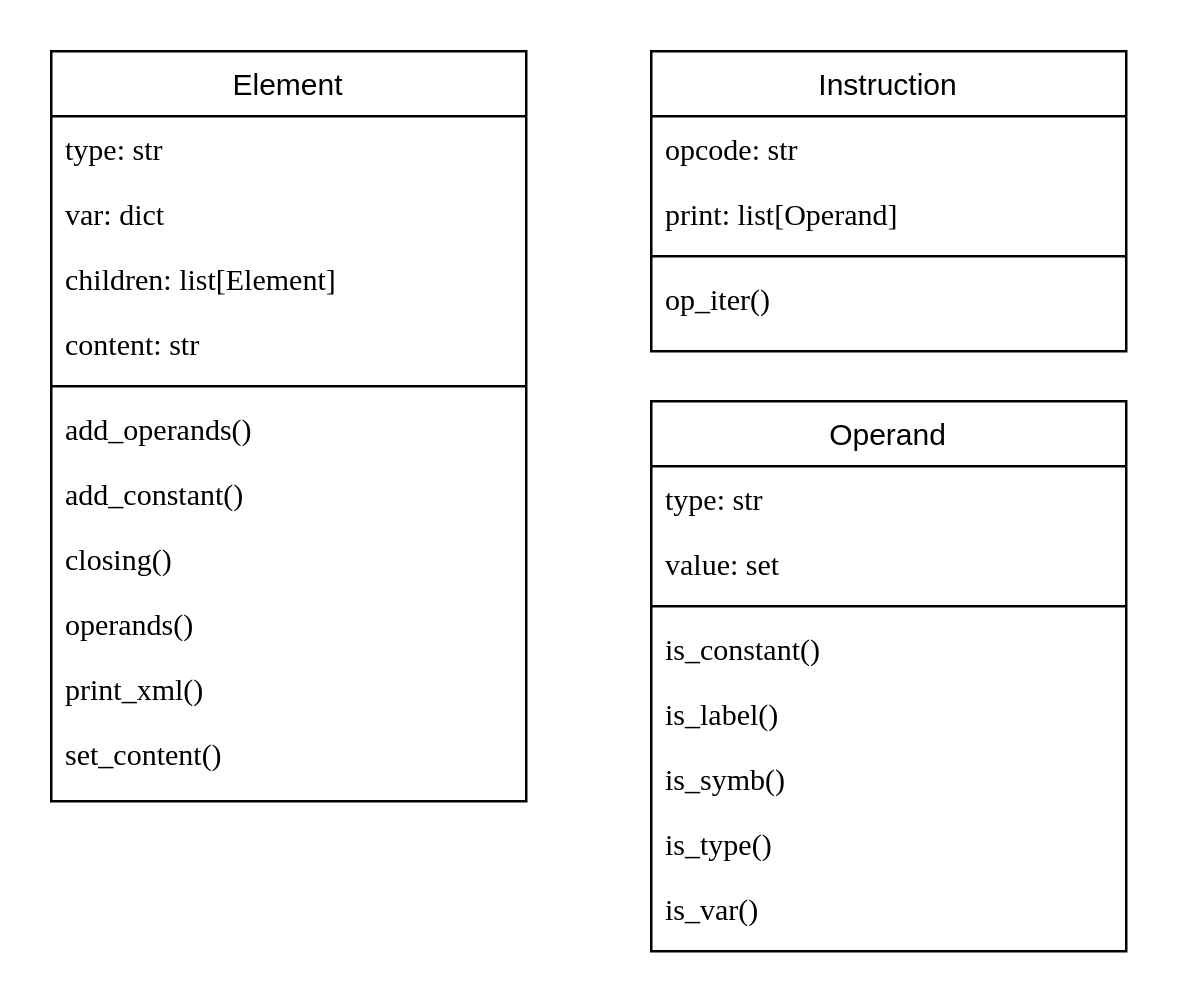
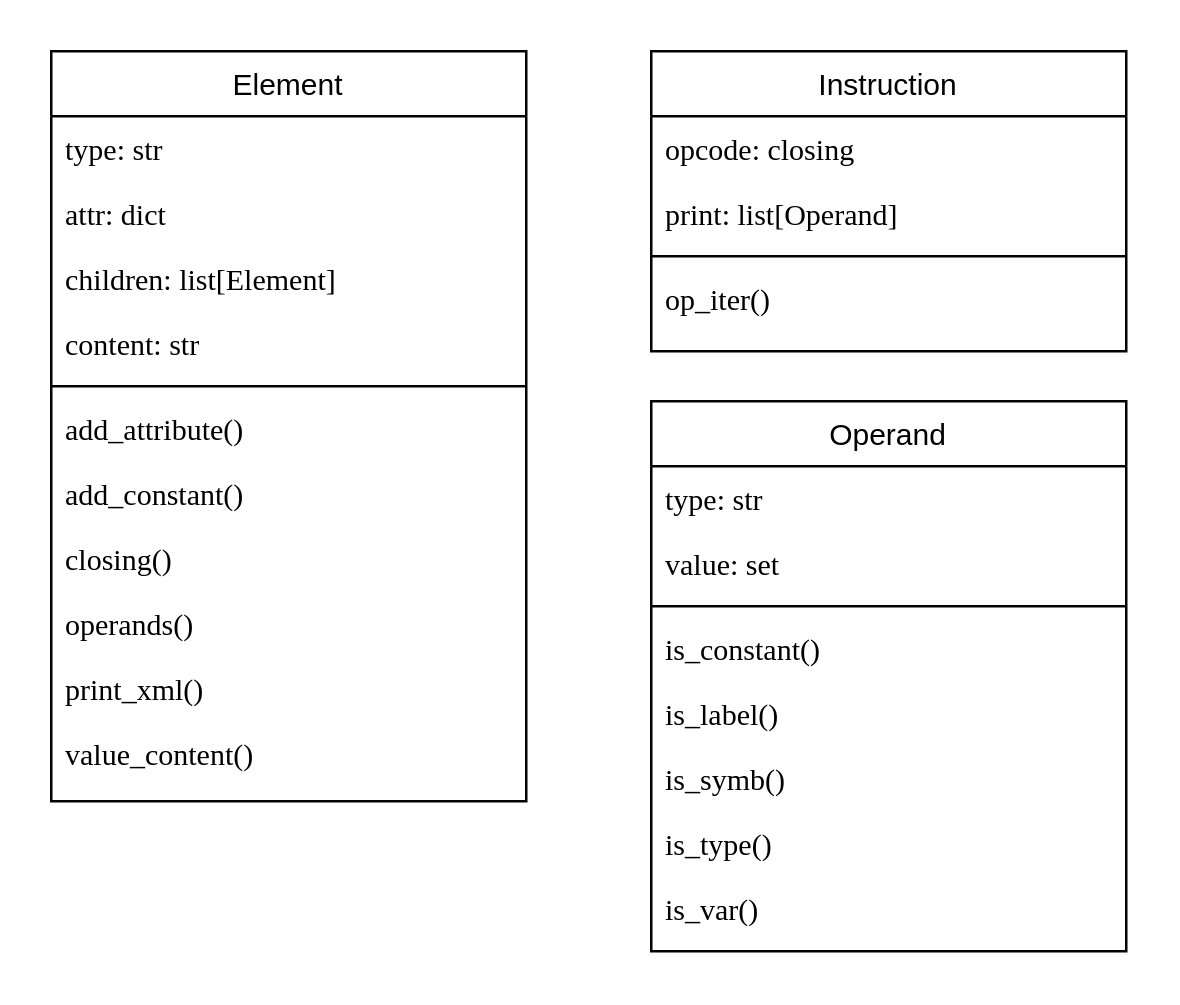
  <mxCell id="0" />
  <mxCell id="1" parent="0" />
  <mxCell id="2" value="Instruction" style="swimlane;fontStyle=0;align=center;verticalAlign=top;childLayout=stackLayout;horizontal=1;startSize=26;horizontalStack=0;resizeParent=1;resizeLast=0;collapsible=1;marginBottom=0;rounded=0;shadow=0;strokeWidth=1;" parent="1" vertex="1"><mxGeometry x="260" y="20" width="190" height="120" as="geometry"><mxRectangle x="230" y="140" width="160" height="26" as="alternateBounds" /></mxGeometry></mxCell>
- <mxCell id="3" value="opcode: str" style="text;align=left;verticalAlign=top;spacingLeft=4;spacingRight=4;overflow=hidden;rotatable=0;points=[[0,0.5],[1,0.5]];portConstraint=eastwest;fontFamily=Lucida Console;" parent="2" vertex="1"><mxGeometry y="26" width="190" height="26" as="geometry" /></mxCell>
+ <mxCell id="3" value="opcode: closing" style="text;align=left;verticalAlign=top;spacingLeft=4;spacingRight=4;overflow=hidden;rotatable=0;points=[[0,0.5],[1,0.5]];portConstraint=eastwest;fontFamily=Lucida Console;" parent="2" vertex="1"><mxGeometry y="26" width="190" height="26" as="geometry" /></mxCell>
  <mxCell id="4" value="print: list[Operand]" style="text;align=left;verticalAlign=top;spacingLeft=4;spacingRight=4;overflow=hidden;rotatable=0;points=[[0,0.5],[1,0.5]];portConstraint=eastwest;rounded=0;shadow=0;html=0;fontFamily=Lucida Console;" parent="2" vertex="1"><mxGeometry y="52" width="190" height="26" as="geometry" /></mxCell>
  <mxCell id="5" value="" style="line;html=1;strokeWidth=1;align=left;verticalAlign=middle;spacingTop=-1;spacingLeft=3;spacingRight=3;rotatable=0;labelPosition=right;points=[];portConstraint=eastwest;" parent="2" vertex="1"><mxGeometry y="78" width="190" height="8" as="geometry" /></mxCell>
  <mxCell id="6" value="op_iter()" style="text;align=left;verticalAlign=top;spacingLeft=4;spacingRight=4;overflow=hidden;rotatable=0;points=[[0,0.5],[1,0.5]];portConstraint=eastwest;fontFamily=Lucida Console;" parent="2" vertex="1"><mxGeometry y="86" width="190" height="26" as="geometry" /></mxCell>
  <mxCell id="7" value="Operand" style="swimlane;fontStyle=0;align=center;verticalAlign=top;childLayout=stackLayout;horizontal=1;startSize=26;horizontalStack=0;resizeParent=1;resizeLast=0;collapsible=1;marginBottom=0;rounded=0;shadow=0;strokeWidth=1;" parent="1" vertex="1"><mxGeometry x="260" y="160" width="190" height="220" as="geometry"><mxRectangle x="230" y="140" width="160" height="26" as="alternateBounds" /></mxGeometry></mxCell>
  <mxCell id="8" value="type: str" style="text;align=left;verticalAlign=top;spacingLeft=4;spacingRight=4;overflow=hidden;rotatable=0;points=[[0,0.5],[1,0.5]];portConstraint=eastwest;fontFamily=Lucida Console;" parent="7" vertex="1"><mxGeometry y="26" width="190" height="26" as="geometry" /></mxCell>
  <mxCell id="9" value="value: set" style="text;align=left;verticalAlign=top;spacingLeft=4;spacingRight=4;overflow=hidden;rotatable=0;points=[[0,0.5],[1,0.5]];portConstraint=eastwest;rounded=0;shadow=0;html=0;fontFamily=Lucida Console;" parent="7" vertex="1"><mxGeometry y="52" width="190" height="26" as="geometry" /></mxCell>
  <mxCell id="10" value="" style="line;html=1;strokeWidth=1;align=left;verticalAlign=middle;spacingTop=-1;spacingLeft=3;spacingRight=3;rotatable=0;labelPosition=right;points=[];portConstraint=eastwest;" parent="7" vertex="1"><mxGeometry y="78" width="190" height="8" as="geometry" /></mxCell>
  <mxCell id="11" value="is_constant()" style="text;align=left;verticalAlign=top;spacingLeft=4;spacingRight=4;overflow=hidden;rotatable=0;points=[[0,0.5],[1,0.5]];portConstraint=eastwest;fontFamily=Lucida Console;" parent="7" vertex="1"><mxGeometry y="86" width="190" height="26" as="geometry" /></mxCell>
  <mxCell id="12" value="is_label()" style="text;align=left;verticalAlign=top;spacingLeft=4;spacingRight=4;overflow=hidden;rotatable=0;points=[[0,0.5],[1,0.5]];portConstraint=eastwest;fontFamily=Lucida Console;" parent="7" vertex="1"><mxGeometry y="112" width="190" height="26" as="geometry" /></mxCell>
  <mxCell id="13" value="is_symb()" style="text;align=left;verticalAlign=top;spacingLeft=4;spacingRight=4;overflow=hidden;rotatable=0;points=[[0,0.5],[1,0.5]];portConstraint=eastwest;fontFamily=Lucida Console;" parent="7" vertex="1"><mxGeometry y="138" width="190" height="26" as="geometry" /></mxCell>
  <mxCell id="14" value="is_type()" style="text;align=left;verticalAlign=top;spacingLeft=4;spacingRight=4;overflow=hidden;rotatable=0;points=[[0,0.5],[1,0.5]];portConstraint=eastwest;fontFamily=Lucida Console;" parent="7" vertex="1"><mxGeometry y="164" width="190" height="26" as="geometry" /></mxCell>
  <mxCell id="15" value="is_var()" style="text;align=left;verticalAlign=top;spacingLeft=4;spacingRight=4;overflow=hidden;rotatable=0;points=[[0,0.5],[1,0.5]];portConstraint=eastwest;fontFamily=Lucida Console;" parent="7" vertex="1"><mxGeometry y="190" width="190" height="26" as="geometry" /></mxCell>
  <mxCell id="16" value="Element" style="swimlane;fontStyle=0;align=center;verticalAlign=top;childLayout=stackLayout;horizontal=1;startSize=26;horizontalStack=0;resizeParent=1;resizeLast=0;collapsible=1;marginBottom=0;rounded=0;shadow=0;strokeWidth=1;" parent="1" vertex="1"><mxGeometry x="20" y="20" width="190" height="300" as="geometry"><mxRectangle x="230" y="140" width="160" height="26" as="alternateBounds" /></mxGeometry></mxCell>
  <mxCell id="17" value="type: str" style="text;align=left;verticalAlign=top;spacingLeft=4;spacingRight=4;overflow=hidden;rotatable=0;points=[[0,0.5],[1,0.5]];portConstraint=eastwest;fontFamily=Lucida Console;" parent="16" vertex="1"><mxGeometry y="26" width="190" height="26" as="geometry" /></mxCell>
- <mxCell id="18" value="var: dict" style="text;align=left;verticalAlign=top;spacingLeft=4;spacingRight=4;overflow=hidden;rotatable=0;points=[[0,0.5],[1,0.5]];portConstraint=eastwest;fontFamily=Lucida Console;" parent="16" vertex="1"><mxGeometry y="52" width="190" height="26" as="geometry" /></mxCell>
+ <mxCell id="18" value="attr: dict" style="text;align=left;verticalAlign=top;spacingLeft=4;spacingRight=4;overflow=hidden;rotatable=0;points=[[0,0.5],[1,0.5]];portConstraint=eastwest;fontFamily=Lucida Console;" parent="16" vertex="1"><mxGeometry y="52" width="190" height="26" as="geometry" /></mxCell>
  <mxCell id="19" value="children: list[Element]" style="text;align=left;verticalAlign=top;spacingLeft=4;spacingRight=4;overflow=hidden;rotatable=0;points=[[0,0.5],[1,0.5]];portConstraint=eastwest;fontFamily=Lucida Console;" parent="16" vertex="1"><mxGeometry y="78" width="190" height="26" as="geometry" /></mxCell>
  <mxCell id="20" value="content: str" style="text;align=left;verticalAlign=top;spacingLeft=4;spacingRight=4;overflow=hidden;rotatable=0;points=[[0,0.5],[1,0.5]];portConstraint=eastwest;fontFamily=Lucida Console;" parent="16" vertex="1"><mxGeometry y="104" width="190" height="26" as="geometry" /></mxCell>
  <mxCell id="21" value="" style="line;html=1;strokeWidth=1;align=left;verticalAlign=middle;spacingTop=-1;spacingLeft=3;spacingRight=3;rotatable=0;labelPosition=right;points=[];portConstraint=eastwest;" parent="16" vertex="1"><mxGeometry y="130" width="190" height="8" as="geometry" /></mxCell>
- <mxCell id="22" value="add_operands()" style="text;align=left;verticalAlign=top;spacingLeft=4;spacingRight=4;overflow=hidden;rotatable=0;points=[[0,0.5],[1,0.5]];portConstraint=eastwest;fontFamily=Lucida Console;" parent="16" vertex="1"><mxGeometry y="138" width="190" height="26" as="geometry" /></mxCell>
+ <mxCell id="22" value="add_attribute()" style="text;align=left;verticalAlign=top;spacingLeft=4;spacingRight=4;overflow=hidden;rotatable=0;points=[[0,0.5],[1,0.5]];portConstraint=eastwest;fontFamily=Lucida Console;" parent="16" vertex="1"><mxGeometry y="138" width="190" height="26" as="geometry" /></mxCell>
  <mxCell id="23" value="add_constant()" style="text;align=left;verticalAlign=top;spacingLeft=4;spacingRight=4;overflow=hidden;rotatable=0;points=[[0,0.5],[1,0.5]];portConstraint=eastwest;fontFamily=Lucida Console;" parent="16" vertex="1"><mxGeometry y="164" width="190" height="26" as="geometry" /></mxCell>
  <mxCell id="24" value="closing()" style="text;align=left;verticalAlign=top;spacingLeft=4;spacingRight=4;overflow=hidden;rotatable=0;points=[[0,0.5],[1,0.5]];portConstraint=eastwest;fontFamily=Lucida Console;" parent="16" vertex="1"><mxGeometry y="190" width="190" height="26" as="geometry" /></mxCell>
  <mxCell id="25" value="operands()" style="text;align=left;verticalAlign=top;spacingLeft=4;spacingRight=4;overflow=hidden;rotatable=0;points=[[0,0.5],[1,0.5]];portConstraint=eastwest;fontFamily=Lucida Console;" parent="16" vertex="1"><mxGeometry y="216" width="190" height="26" as="geometry" /></mxCell>
  <mxCell id="26" value="print_xml()" style="text;align=left;verticalAlign=top;spacingLeft=4;spacingRight=4;overflow=hidden;rotatable=0;points=[[0,0.5],[1,0.5]];portConstraint=eastwest;fontFamily=Lucida Console;" parent="16" vertex="1"><mxGeometry y="242" width="190" height="26" as="geometry" /></mxCell>
- <mxCell id="27" value="set_content()" style="text;align=left;verticalAlign=top;spacingLeft=4;spacingRight=4;overflow=hidden;rotatable=0;points=[[0,0.5],[1,0.5]];portConstraint=eastwest;fontFamily=Lucida Console;" parent="16" vertex="1"><mxGeometry y="268" width="190" height="26" as="geometry" /></mxCell>
+ <mxCell id="27" value="value_content()" style="text;align=left;verticalAlign=top;spacingLeft=4;spacingRight=4;overflow=hidden;rotatable=0;points=[[0,0.5],[1,0.5]];portConstraint=eastwest;fontFamily=Lucida Console;" parent="16" vertex="1"><mxGeometry y="268" width="190" height="26" as="geometry" /></mxCell>
